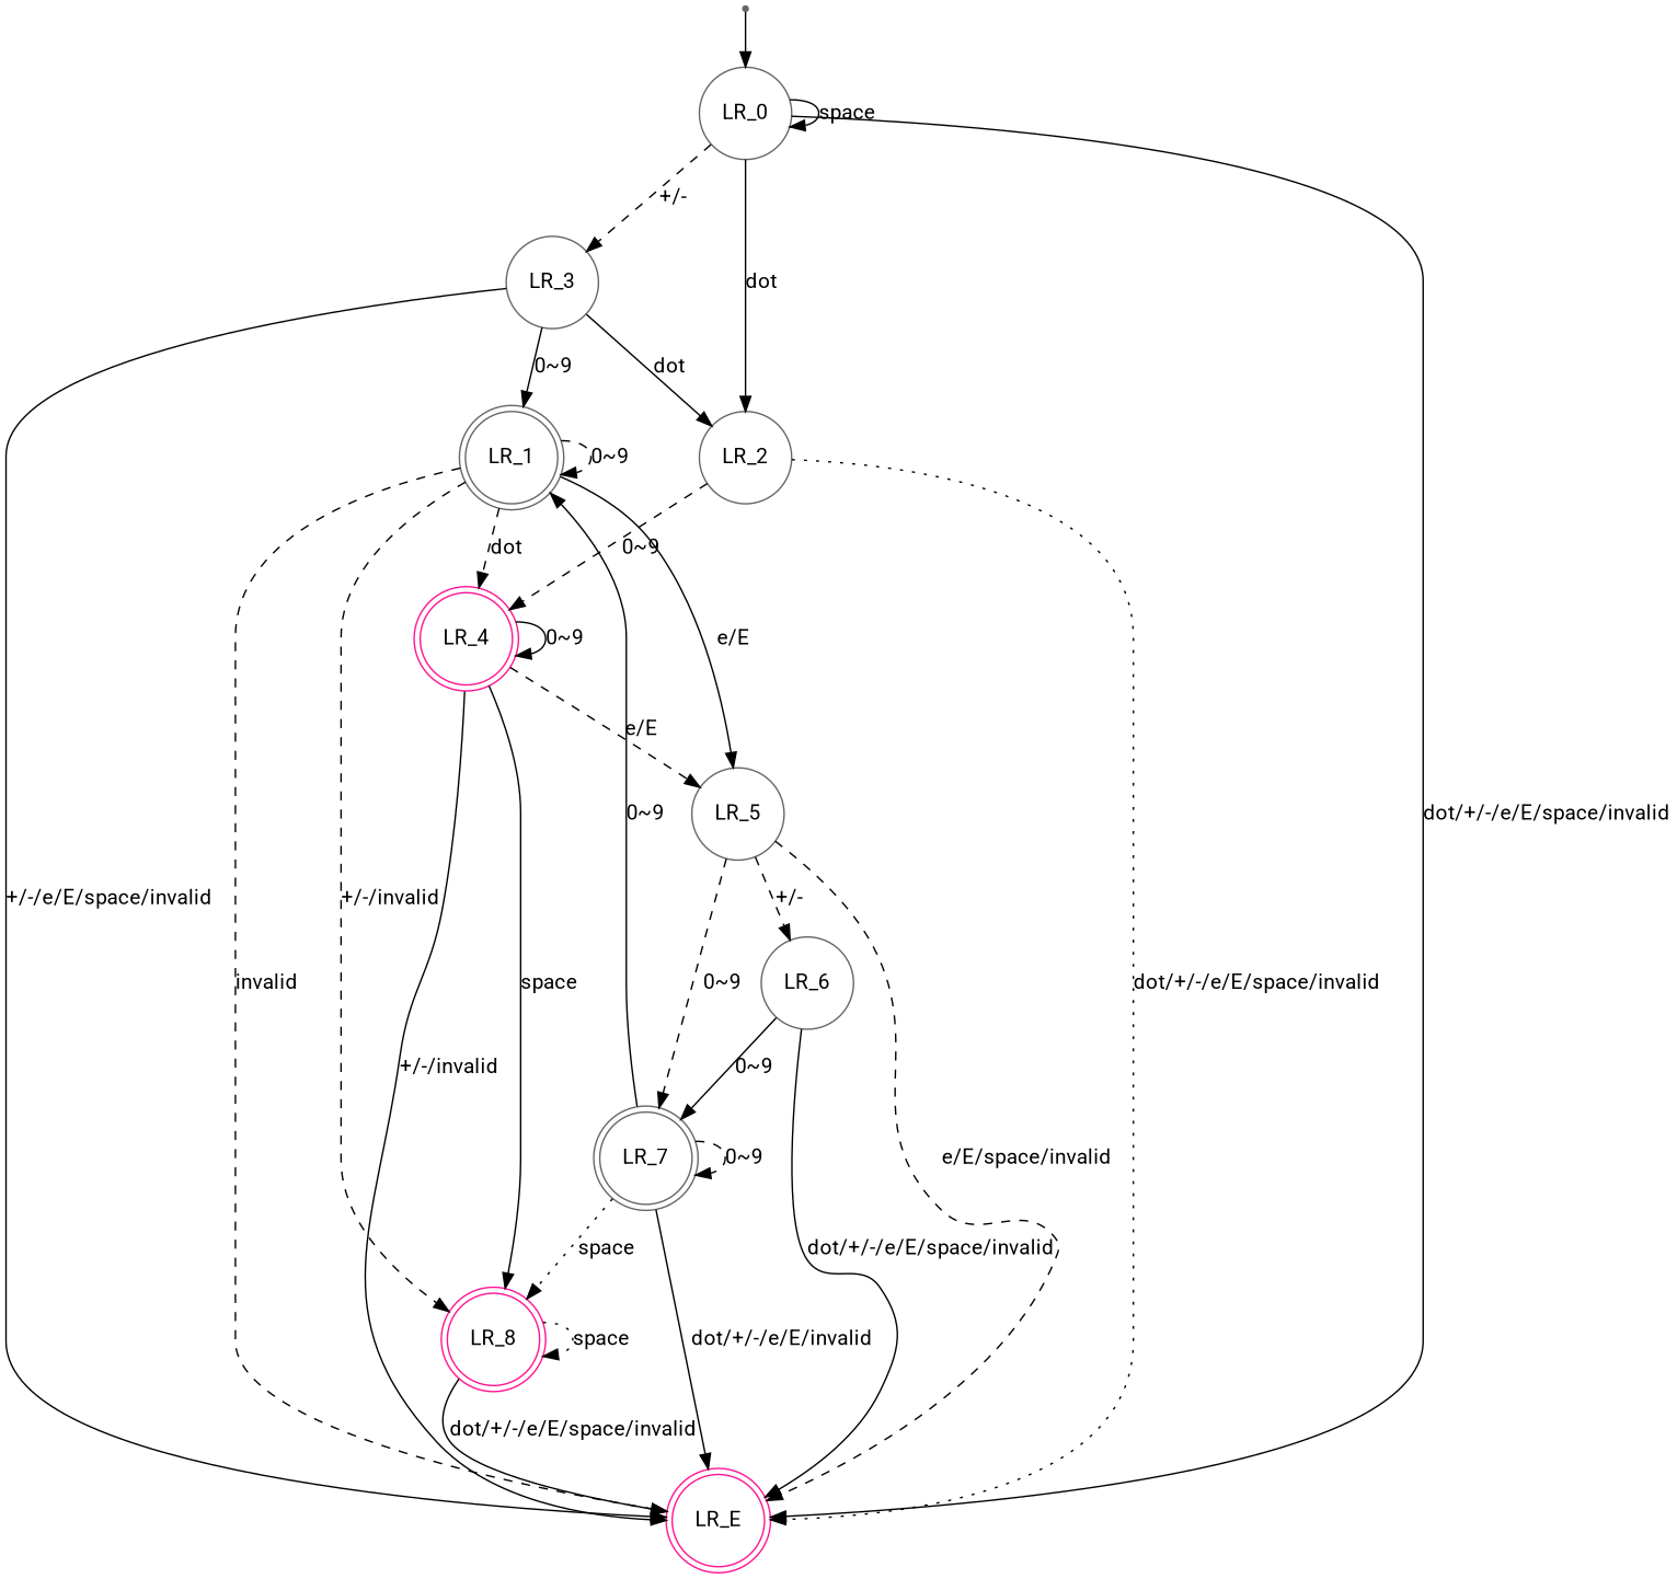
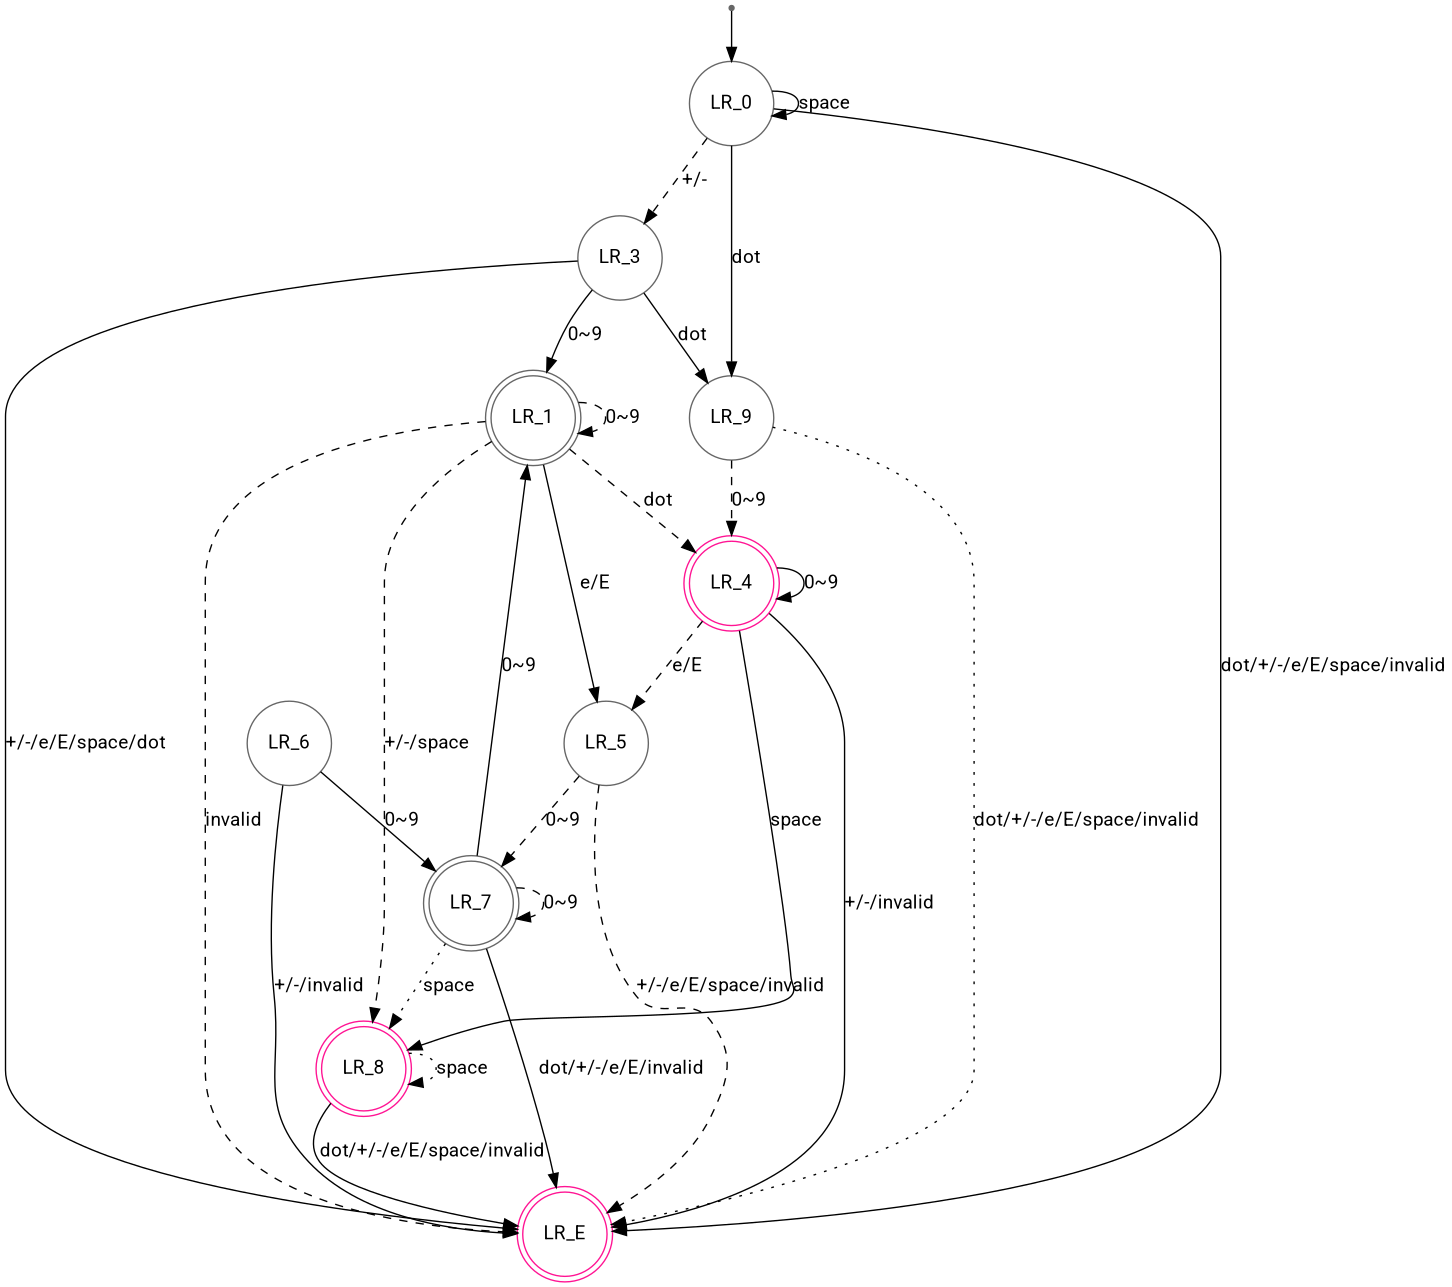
  digraph {
    fontname=Roboto
    rankdir=TB
    node [color=gray40 fontname=Roboto shape=doublecircle]
    edge [fontname=Roboto style=solid]
    LR_1
    LR_4 [color=deeppink]
    LR_8 [color=deeppink]
    LR_E [color=deeppink]
    LR_5 [shape=circle]
    LR_7
    LR_6 [shape=circle]
    LR_0 [shape=circle]
-   LR_2 [shape=circle]
+   LR_2 [shape=circle label=LR_9]
    LR_3 [shape=circle]
    LR_S [shape=point]
    LR_1 -> LR_1 [label="0~9" style=dashed]
    LR_1 -> LR_4 [label=dot style=dashed]
-   LR_1 -> LR_8 [label="+/-/invalid" style=dashed]
+   LR_1 -> LR_8 [label="+/-/space" style=dashed]
    LR_1 -> LR_E [label=invalid style=dashed]
    LR_1 -> LR_5 [label="e/E"]
    LR_4 -> LR_4 [label="0~9"]
    LR_4 -> LR_8 [label=space]
    LR_4 -> LR_E [label="+/-/invalid"]
    LR_4 -> LR_5 [label="e/E" style=dashed]
    LR_8 -> LR_8 [label=space style=dotted]
    LR_8 -> LR_E [label="dot/+/-/e/E/space/invalid"]
-   LR_5 -> LR_E [label="e/E/space/invalid" style=dashed]
+   LR_5 -> LR_E [label="+/-/e/E/space/invalid" style=dashed]
    LR_5 -> LR_7 [label="0~9" style=dashed]
-   LR_5 -> LR_6 [label="+/-" style=dashed]
    LR_7 -> LR_1 [label="0~9"]
    LR_7 -> LR_8 [label=space style=dotted]
    LR_7 -> LR_E [label="dot/+/-/e/E/invalid"]
    LR_7 -> LR_7 [label="0~9" style=dashed]
-   LR_6 -> LR_E [label="dot/+/-/e/E/space/invalid"]
+   LR_6 -> LR_E [label="+/-/invalid"]
    LR_6 -> LR_7 [label="0~9"]
    LR_0 -> LR_E [label="dot/+/-/e/E/space/invalid"]
    LR_0 -> LR_0 [label=space]
    LR_0 -> LR_2 [label=dot]
    LR_0 -> LR_3 [label="+/-" style=dashed]
    LR_2 -> LR_4 [label="0~9" style=dashed]
    LR_2 -> LR_E [label="dot/+/-/e/E/space/invalid" style=dotted]
    LR_3 -> LR_1 [label="0~9"]
-   LR_3 -> LR_E [label="+/-/e/E/space/invalid"]
+   LR_3 -> LR_E [label="+/-/e/E/space/dot"]
    LR_3 -> LR_2 [label=dot]
    LR_S -> LR_0
  }
